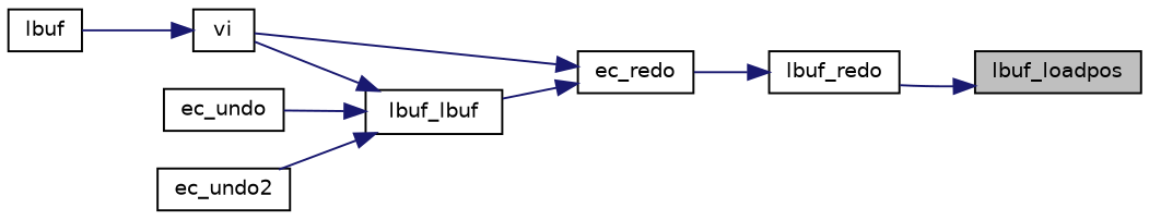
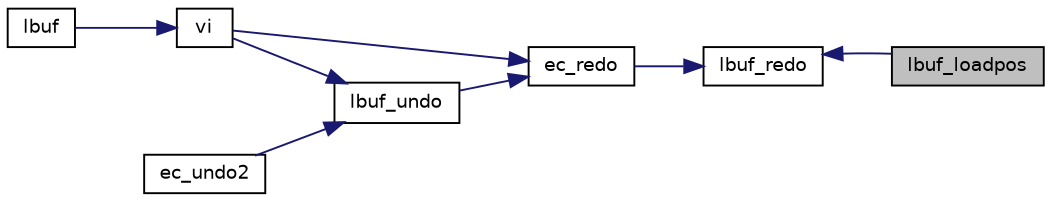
  digraph {
    rankdir=RL
    node [color=black fillcolor=white fontname=Helvetica fontsize=10 shape=record style=filled]
    edge [color=midnightblue dir=back fontname=Helvetica fontsize=10 labelfontname=Helvetica labelfontsize=10 style=solid]
    n1 [fillcolor=grey75 fontcolor=black height=0.2 label=lbuf_loadpos width=0.4]
    n2 [height=0.2 label=lbuf_redo width=0.4]
    n3 [height=0.2 label=ec_redo width=0.4]
-   n4 [height=0.2 label=lbuf_lbuf width=0.4]
+   n4 [height=0.2 label=lbuf_undo width=0.4]
    n5 [height=0.2 label=vi width=0.4]
-   n6 [height=0.2 label=ec_undo width=0.4]
    n7 [height=0.2 label=ec_undo2 width=0.4]
    n8 [height=0.2 label=lbuf width=0.4]
-   n1 -> n2
+   n2 -> n1
    n2 -> n3
    n3 -> n4
    n3 -> n5
    n4 -> n5
-   n4 -> n6
    n4 -> n7
    n5 -> n8
  }
